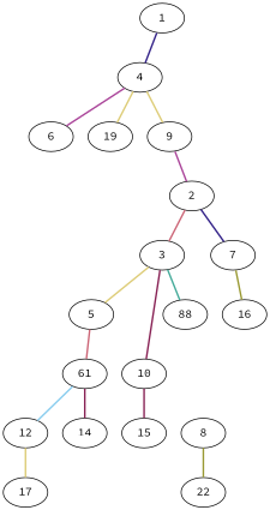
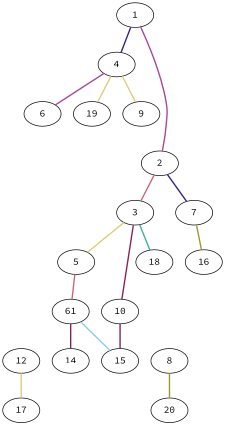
  graph {
    fontname="Source Code Pro"
    rankdir=BT
    node [fontname="Source Code Pro"]
    edge [color="#DDCC77" fontname="Source Code Pro" style=bold]
    2
    1
    3
    4
    5
    6
    7
    9
    10
    n10 [label=61]
    12
    14
    15
    16
    17
-   18 [label=88]
+   18
    19
-   20 [label=22]
+   20
    8
-   2 -- 9 [color="#AA4499"]
+   2 -- 1 [color="#AA4499"]
    3 -- 2 [color="#CC6677"]
    4 -- 1 [color="#332288"]
    5 -- 3
    6 -- 4 [color="#AA4499"]
    7 -- 2 [color="#332288"]
    9 -- 4
    10 -- 3 [color="#882255"]
    n10 -- 5 [color="#CC6677"]
-   12 -- n10 [color="#88CCEE"]
+   15 -- n10 [color="#88CCEE"]
    14 -- n10 [color="#882255"]
    15 -- 10 [color="#882255"]
    16 -- 7 [color="#999933"]
    17 -- 12
    18 -- 3 [color="#44AA99"]
    19 -- 4
    20 -- 8 [color="#999933"]
  }
